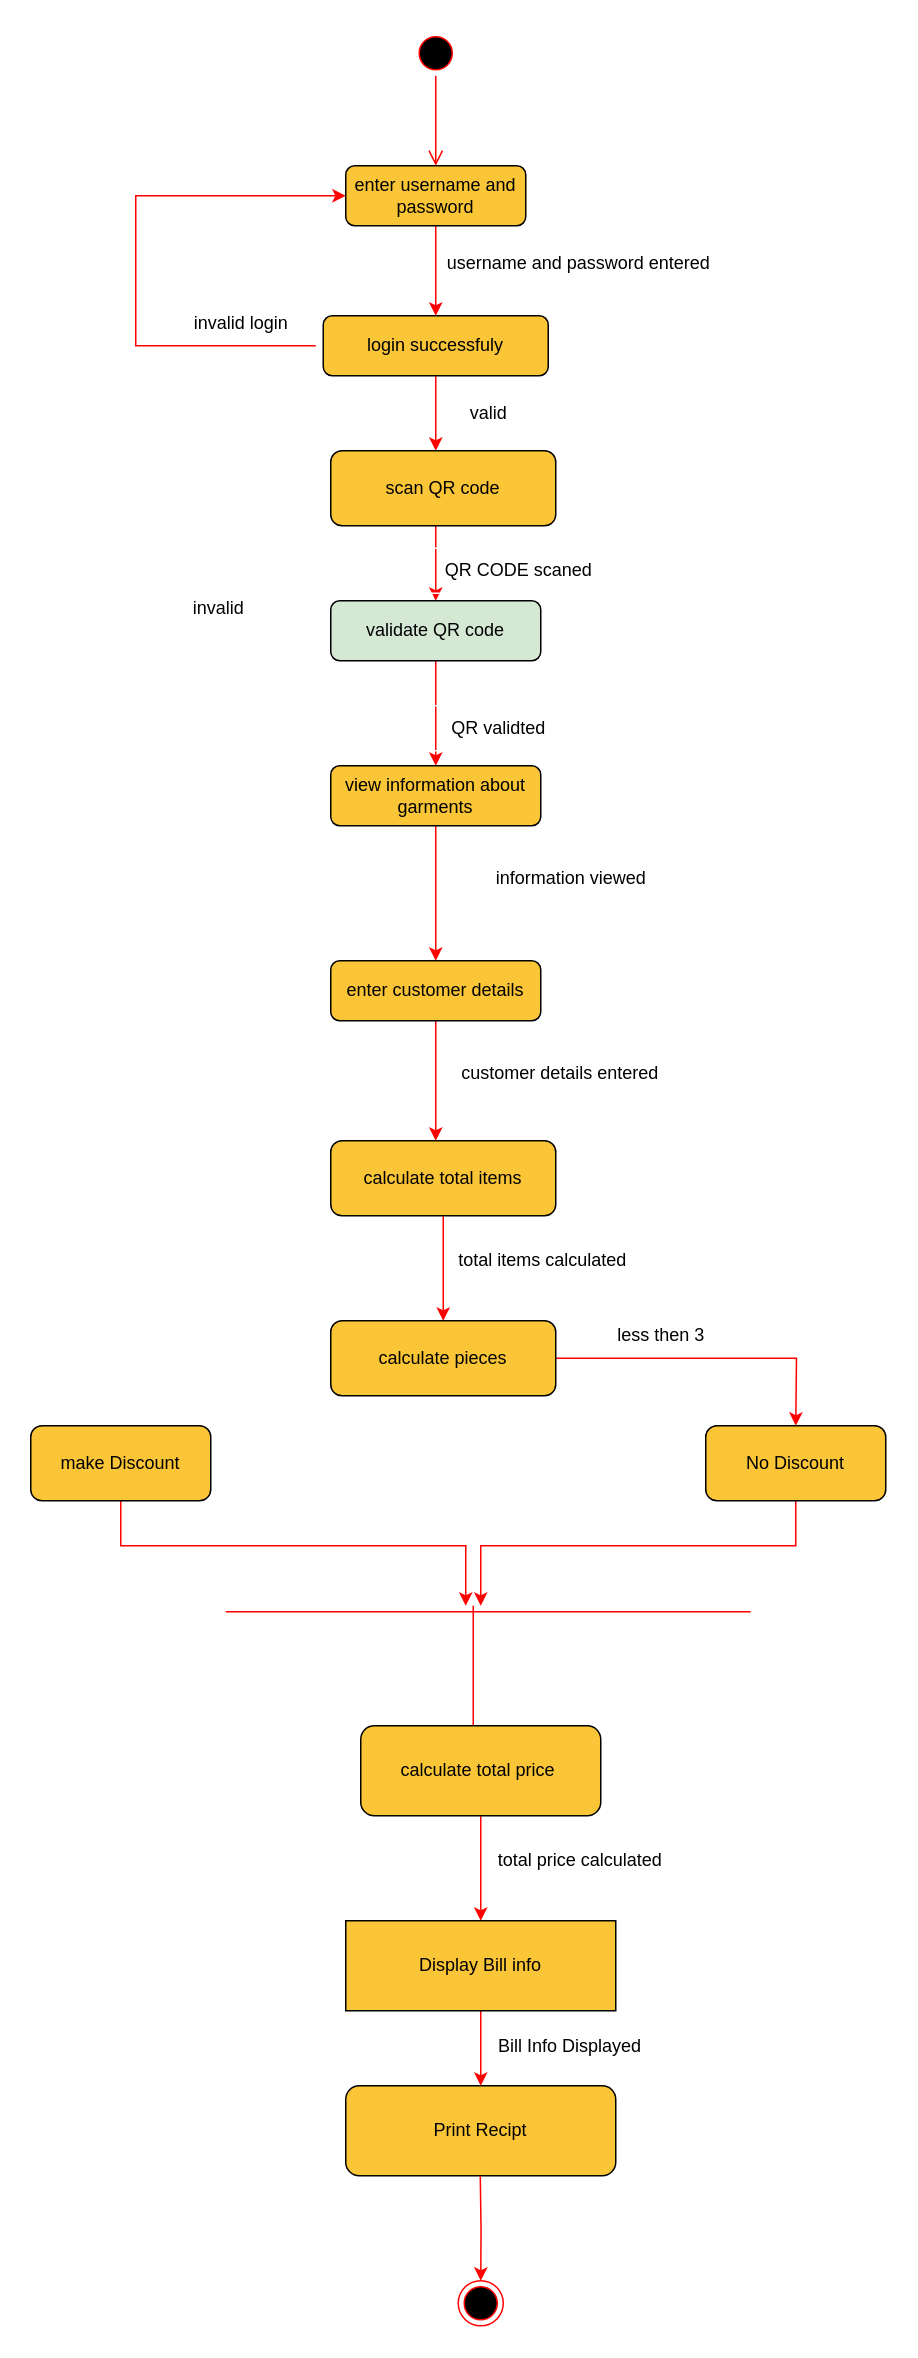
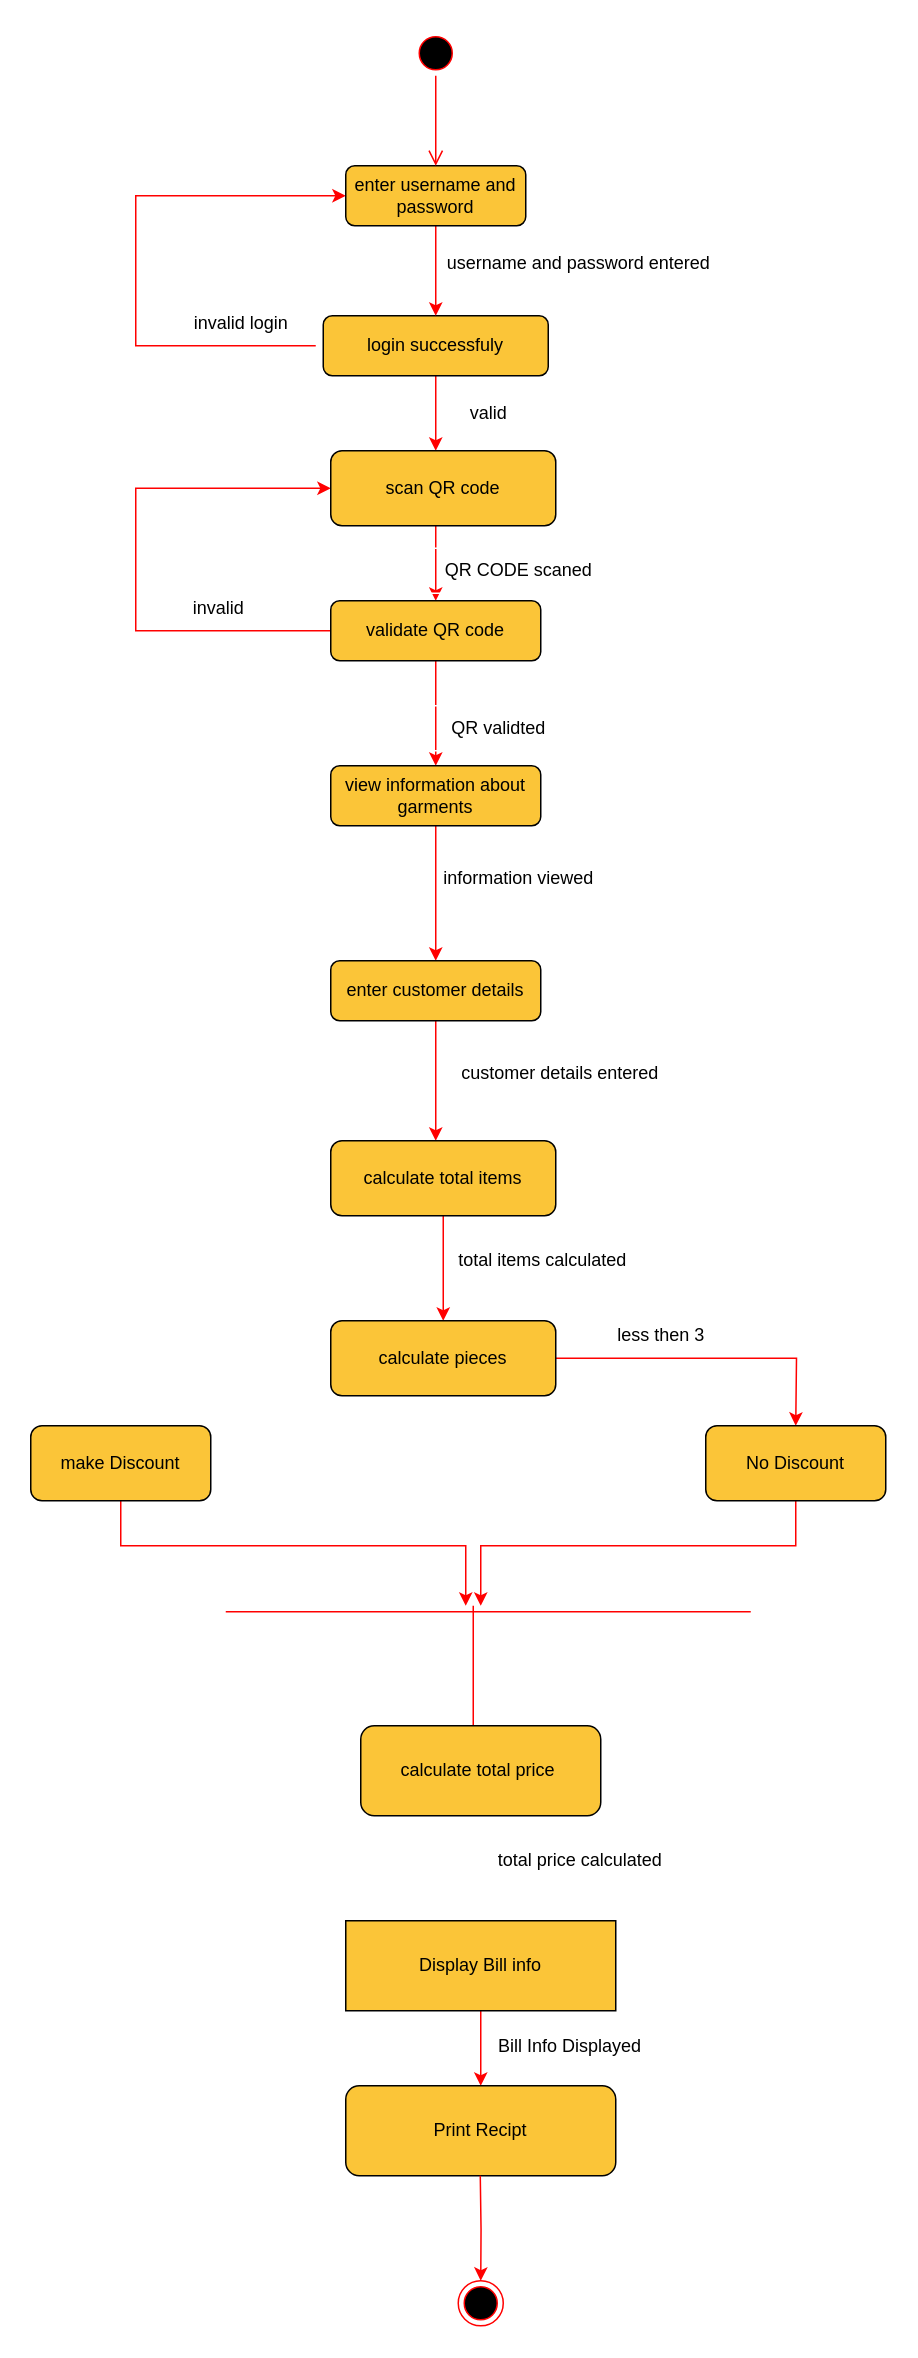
  <mxCell id="0" />
  <mxCell id="1" parent="0" />
  <mxCell id="2" style="edgeStyle=orthogonalEdgeStyle;rounded=0;orthogonalLoop=1;jettySize=auto;html=1;strokeColor=#FF0000;" parent="1" source="3" edge="1"><mxGeometry relative="1" as="geometry"><mxPoint x="290" y="300" as="targetPoint" /></mxGeometry></mxCell>
  <mxCell id="3" value="login successfuly" style="rounded=1;whiteSpace=wrap;html=1;fillColor=#FBC538;" parent="1" vertex="1"><mxGeometry x="215" y="210" width="150" height="40" as="geometry" /></mxCell>
  <mxCell id="4" value="username and password entered" style="text;html=1;align=center;verticalAlign=middle;resizable=0;points=[];autosize=1;strokeColor=none;fillColor=none;" parent="1" vertex="1"><mxGeometry x="285" y="160" width="200" height="30" as="geometry" /></mxCell>
  <mxCell id="5" style="edgeStyle=orthogonalEdgeStyle;rounded=0;orthogonalLoop=1;jettySize=auto;html=1;entryX=0;entryY=0.5;entryDx=0;entryDy=0;strokeColor=#FF0000;" parent="1" target="15" edge="1"><mxGeometry relative="1" as="geometry"><mxPoint x="210" y="230" as="sourcePoint" /><mxPoint x="220" y="130" as="targetPoint" /><Array as="points"><mxPoint x="90" y="230" /><mxPoint x="90" y="130" /></Array></mxGeometry></mxCell>
  <mxCell id="6" style="edgeStyle=orthogonalEdgeStyle;rounded=0;orthogonalLoop=1;jettySize=auto;html=1;strokeColor=#FF0000;" parent="1" edge="1"><mxGeometry relative="1" as="geometry"><mxPoint x="290" y="400" as="targetPoint" /><mxPoint x="290" y="340" as="sourcePoint" /></mxGeometry></mxCell>
  <mxCell id="7" value="invalid login" style="text;html=1;align=center;verticalAlign=middle;resizable=0;points=[];autosize=1;strokeColor=none;fillColor=none;" parent="1" vertex="1"><mxGeometry x="115" y="200" width="90" height="30" as="geometry" /></mxCell>
  <mxCell id="8" value="valid" style="text;html=1;align=center;verticalAlign=middle;resizable=0;points=[];autosize=1;strokeColor=none;fillColor=none;" parent="1" vertex="1"><mxGeometry x="300" y="260" width="50" height="30" as="geometry" /></mxCell>
  <mxCell id="9" style="edgeStyle=orthogonalEdgeStyle;rounded=0;orthogonalLoop=1;jettySize=auto;html=1;strokeColor=#FF0000;" parent="1" source="11" edge="1"><mxGeometry relative="1" as="geometry"><mxPoint x="290" y="510" as="targetPoint" /></mxGeometry></mxCell>
- <mxCell id="11" value="validate QR code" style="rounded=1;whiteSpace=wrap;html=1;fillColor=#d5e8d4;" parent="1" vertex="1"><mxGeometry x="220" y="400" width="140" height="40" as="geometry" /></mxCell>
+ <mxCell id="10" style="edgeStyle=orthogonalEdgeStyle;rounded=0;orthogonalLoop=1;jettySize=auto;html=1;entryX=0;entryY=0.5;entryDx=0;entryDy=0;strokeColor=#FF0000;" parent="1" source="11" target="23" edge="1"><mxGeometry relative="1" as="geometry"><Array as="points"><mxPoint x="90" y="420" /><mxPoint x="90" y="325" /></Array></mxGeometry></mxCell>
+ <mxCell id="11" value="validate QR code" style="rounded=1;whiteSpace=wrap;html=1;fillColor=#FBC538;" parent="1" vertex="1"><mxGeometry x="220" y="400" width="140" height="40" as="geometry" /></mxCell>
  <mxCell id="12" value="&amp;nbsp;QR validted" style="text;html=1;align=center;verticalAlign=middle;resizable=0;points=[];autosize=1;strokeColor=#FFFFFF;fillColor=none;" parent="1" vertex="1"><mxGeometry x="285" y="470" width="90" height="30" as="geometry" /></mxCell>
  <mxCell id="13" value="invalid" style="text;html=1;align=center;verticalAlign=middle;resizable=0;points=[];autosize=1;strokeColor=none;fillColor=none;" parent="1" vertex="1"><mxGeometry x="115" y="390" width="60" height="30" as="geometry" /></mxCell>
  <mxCell id="14" style="edgeStyle=orthogonalEdgeStyle;rounded=0;orthogonalLoop=1;jettySize=auto;html=1;entryX=0.5;entryY=0;entryDx=0;entryDy=0;strokeColor=#FF0000;" parent="1" source="15" target="3" edge="1"><mxGeometry relative="1" as="geometry" /></mxCell>
  <mxCell id="15" value="enter username and password" style="rounded=1;whiteSpace=wrap;html=1;fillColor=#FBC538;" parent="1" vertex="1"><mxGeometry x="230" y="110" width="120" height="40" as="geometry" /></mxCell>
  <mxCell id="16" style="edgeStyle=orthogonalEdgeStyle;rounded=0;orthogonalLoop=1;jettySize=auto;html=1;strokeColor=#FF0000;" parent="1" source="17" edge="1"><mxGeometry relative="1" as="geometry"><mxPoint x="290" y="640" as="targetPoint" /></mxGeometry></mxCell>
  <mxCell id="17" value="&lt;span style=&quot;&quot;&gt;view information about garments&lt;/span&gt;" style="rounded=1;whiteSpace=wrap;html=1;fillColor=#FBC538;" parent="1" vertex="1"><mxGeometry x="220" y="510" width="140" height="40" as="geometry" /></mxCell>
  <mxCell id="18" value="&amp;nbsp;customer details entered" style="text;html=1;align=center;verticalAlign=middle;resizable=0;points=[];autosize=1;strokeColor=none;fillColor=none;" parent="1" vertex="1"><mxGeometry x="291" y="700" width="160" height="30" as="geometry" /></mxCell>
  <mxCell id="19" style="edgeStyle=orthogonalEdgeStyle;rounded=0;orthogonalLoop=1;jettySize=auto;html=1;strokeColor=#FF0000;" parent="1" source="20" edge="1"><mxGeometry relative="1" as="geometry"><mxPoint x="290" y="760" as="targetPoint" /></mxGeometry></mxCell>
  <mxCell id="20" value="enter customer details" style="rounded=1;whiteSpace=wrap;html=1;fillColor=#FBC538;" parent="1" vertex="1"><mxGeometry x="220" y="640" width="140" height="40" as="geometry" /></mxCell>
  <mxCell id="21" value="" style="ellipse;html=1;shape=startState;fillColor=#000000;strokeColor=#ff0000;" parent="1" vertex="1"><mxGeometry x="275" y="20" width="30" height="30" as="geometry" /></mxCell>
  <mxCell id="22" value="" style="edgeStyle=orthogonalEdgeStyle;html=1;verticalAlign=bottom;endArrow=open;endSize=8;strokeColor=#ff0000;rounded=0;" parent="1" source="21" edge="1"><mxGeometry relative="1" as="geometry"><mxPoint x="290" y="110" as="targetPoint" /></mxGeometry></mxCell>
  <mxCell id="23" value="scan QR code" style="rounded=1;whiteSpace=wrap;html=1;fillColor=#FBC538;" parent="1" vertex="1"><mxGeometry x="220" y="300" width="150" height="50" as="geometry" /></mxCell>
  <mxCell id="24" value="QR CODE scaned" style="text;html=1;align=center;verticalAlign=middle;resizable=0;points=[];autosize=1;strokeColor=#FFFFFF;fillColor=none;" parent="1" vertex="1"><mxGeometry x="285" y="365" width="120" height="30" as="geometry" /></mxCell>
- <mxCell id="25" value="information viewed" style="text;html=1;align=center;verticalAlign=middle;resizable=0;points=[];autosize=1;strokeColor=none;fillColor=none;" parent="1" vertex="1"><mxGeometry x="320" y="570" width="120" height="30" as="geometry" /></mxCell>
+ <mxCell id="25" value="information viewed" style="text;html=1;align=center;verticalAlign=middle;resizable=0;points=[];autosize=1;strokeColor=none;fillColor=none;" parent="1" vertex="1"><mxGeometry x="285" y="570" width="120" height="30" as="geometry" /></mxCell>
  <mxCell id="26" style="edgeStyle=orthogonalEdgeStyle;rounded=0;orthogonalLoop=1;jettySize=auto;html=1;strokeColor=#FF0000;" parent="1" source="27" edge="1"><mxGeometry relative="1" as="geometry"><mxPoint x="295" y="880" as="targetPoint" /></mxGeometry></mxCell>
  <mxCell id="27" value="calculate total items" style="rounded=1;whiteSpace=wrap;html=1;fillColor=#FBC538;" parent="1" vertex="1"><mxGeometry x="220" y="760" width="150" height="50" as="geometry" /></mxCell>
  <mxCell id="28" value="total items calculated" style="text;html=1;align=center;verticalAlign=middle;resizable=0;points=[];autosize=1;strokeColor=none;fillColor=none;" parent="1" vertex="1"><mxGeometry x="291" y="825" width="140" height="30" as="geometry" /></mxCell>
  <mxCell id="29" style="edgeStyle=orthogonalEdgeStyle;rounded=0;orthogonalLoop=1;jettySize=auto;html=1;strokeColor=#FF0000;" parent="1" source="30" edge="1"><mxGeometry relative="1" as="geometry"><mxPoint x="530" y="950" as="targetPoint" /></mxGeometry></mxCell>
  <mxCell id="30" value="calculate pieces" style="rounded=1;whiteSpace=wrap;html=1;fillColor=#FBC538;" parent="1" vertex="1"><mxGeometry x="220" y="880" width="150" height="50" as="geometry" /></mxCell>
  <mxCell id="31" style="edgeStyle=orthogonalEdgeStyle;rounded=0;orthogonalLoop=1;jettySize=auto;html=1;strokeColor=#FF0000;" parent="1" source="32" edge="1"><mxGeometry relative="1" as="geometry"><mxPoint x="310" y="1070" as="targetPoint" /><Array as="points"><mxPoint x="80" y="1030" /><mxPoint x="310" y="1030" /></Array></mxGeometry></mxCell>
  <mxCell id="32" value="make Discount" style="rounded=1;whiteSpace=wrap;html=1;fillColor=#FBC538;" parent="1" vertex="1"><mxGeometry x="20" y="950" width="120" height="50" as="geometry" /></mxCell>
  <mxCell id="33" style="edgeStyle=orthogonalEdgeStyle;rounded=0;orthogonalLoop=1;jettySize=auto;html=1;strokeColor=#FF0000;" parent="1" source="34" edge="1"><mxGeometry relative="1" as="geometry"><mxPoint x="320" y="1070" as="targetPoint" /><Array as="points"><mxPoint x="530" y="1030" /><mxPoint x="320" y="1030" /></Array></mxGeometry></mxCell>
  <mxCell id="34" value="No Discount" style="rounded=1;whiteSpace=wrap;html=1;fillColor=#FBC538;" parent="1" vertex="1"><mxGeometry x="470" y="950" width="120" height="50" as="geometry" /></mxCell>
  <mxCell id="35" value="" style="line;strokeWidth=1;fillColor=none;align=left;verticalAlign=middle;spacingTop=-1;spacingLeft=3;spacingRight=3;rotatable=0;labelPosition=right;points=[];portConstraint=eastwest;strokeColor=#FF0000;" parent="1" vertex="1"><mxGeometry x="150" y="1070" width="350" height="8" as="geometry" /></mxCell>
  <mxCell id="36" value="" style="endArrow=none;html=1;rounded=0;strokeColor=#FF0000;" parent="1" edge="1"><mxGeometry width="50" height="50" relative="1" as="geometry"><mxPoint x="315" y="1150" as="sourcePoint" /><mxPoint x="315" y="1070" as="targetPoint" /></mxGeometry></mxCell>
- <mxCell id="37" style="edgeStyle=orthogonalEdgeStyle;rounded=0;orthogonalLoop=1;jettySize=auto;html=1;strokeColor=#FF0000;" parent="1" source="38" target="40" edge="1"><mxGeometry relative="1" as="geometry"><mxPoint x="320" y="1280" as="targetPoint" /></mxGeometry></mxCell>
  <mxCell id="38" value="calculate total price&amp;nbsp;" style="rounded=1;whiteSpace=wrap;html=1;fillColor=#FBC538;" parent="1" vertex="1"><mxGeometry x="240" y="1150" width="160" height="60" as="geometry" /></mxCell>
  <mxCell id="39" style="edgeStyle=orthogonalEdgeStyle;rounded=0;orthogonalLoop=1;jettySize=auto;html=1;strokeColor=#FF0000;" parent="1" source="40" edge="1"><mxGeometry relative="1" as="geometry"><mxPoint x="320" y="1390" as="targetPoint" /></mxGeometry></mxCell>
  <mxCell id="40" value="Display Bill info" style="whiteSpace=wrap;html=1;fillColor=#FBC538;rounded=0;" parent="1" vertex="1"><mxGeometry x="230" y="1280" width="180" height="60" as="geometry" /></mxCell>
  <mxCell id="41" value="total price calculated" style="text;html=1;align=center;verticalAlign=middle;resizable=0;points=[];autosize=1;strokeColor=none;fillColor=none;" parent="1" vertex="1"><mxGeometry x="321" y="1225" width="130" height="30" as="geometry" /></mxCell>
  <mxCell id="42" value="less then 3" style="text;html=1;align=center;verticalAlign=middle;resizable=0;points=[];autosize=1;strokeColor=none;fillColor=none;" parent="1" vertex="1"><mxGeometry x="400" y="875" width="80" height="30" as="geometry" /></mxCell>
  <mxCell id="43" value="" style="ellipse;html=1;shape=endState;fillColor=#000000;strokeColor=#ff0000;" parent="1" vertex="1"><mxGeometry x="305" y="1520" width="30" height="30" as="geometry" /></mxCell>
  <mxCell id="44" value="Print Recipt" style="rounded=1;whiteSpace=wrap;html=1;fillColor=#FBC538;" parent="1" vertex="1"><mxGeometry x="230" y="1390" width="180" height="60" as="geometry" /></mxCell>
  <mxCell id="45" style="edgeStyle=orthogonalEdgeStyle;rounded=0;orthogonalLoop=1;jettySize=auto;html=1;entryX=0.5;entryY=0;entryDx=0;entryDy=0;strokeColor=#FF0000;" parent="1" target="43" edge="1"><mxGeometry relative="1" as="geometry"><mxPoint x="319.68" y="1500" as="targetPoint" /><mxPoint x="319.68" y="1450" as="sourcePoint" /></mxGeometry></mxCell>
  <mxCell id="46" value="&lt;div style=&quot;text-align: center;&quot;&gt;Bill Info Displayed&lt;/div&gt;" style="text;whiteSpace=wrap;html=1;" parent="1" vertex="1"><mxGeometry x="330" y="1350" width="140" height="40" as="geometry" /></mxCell>
